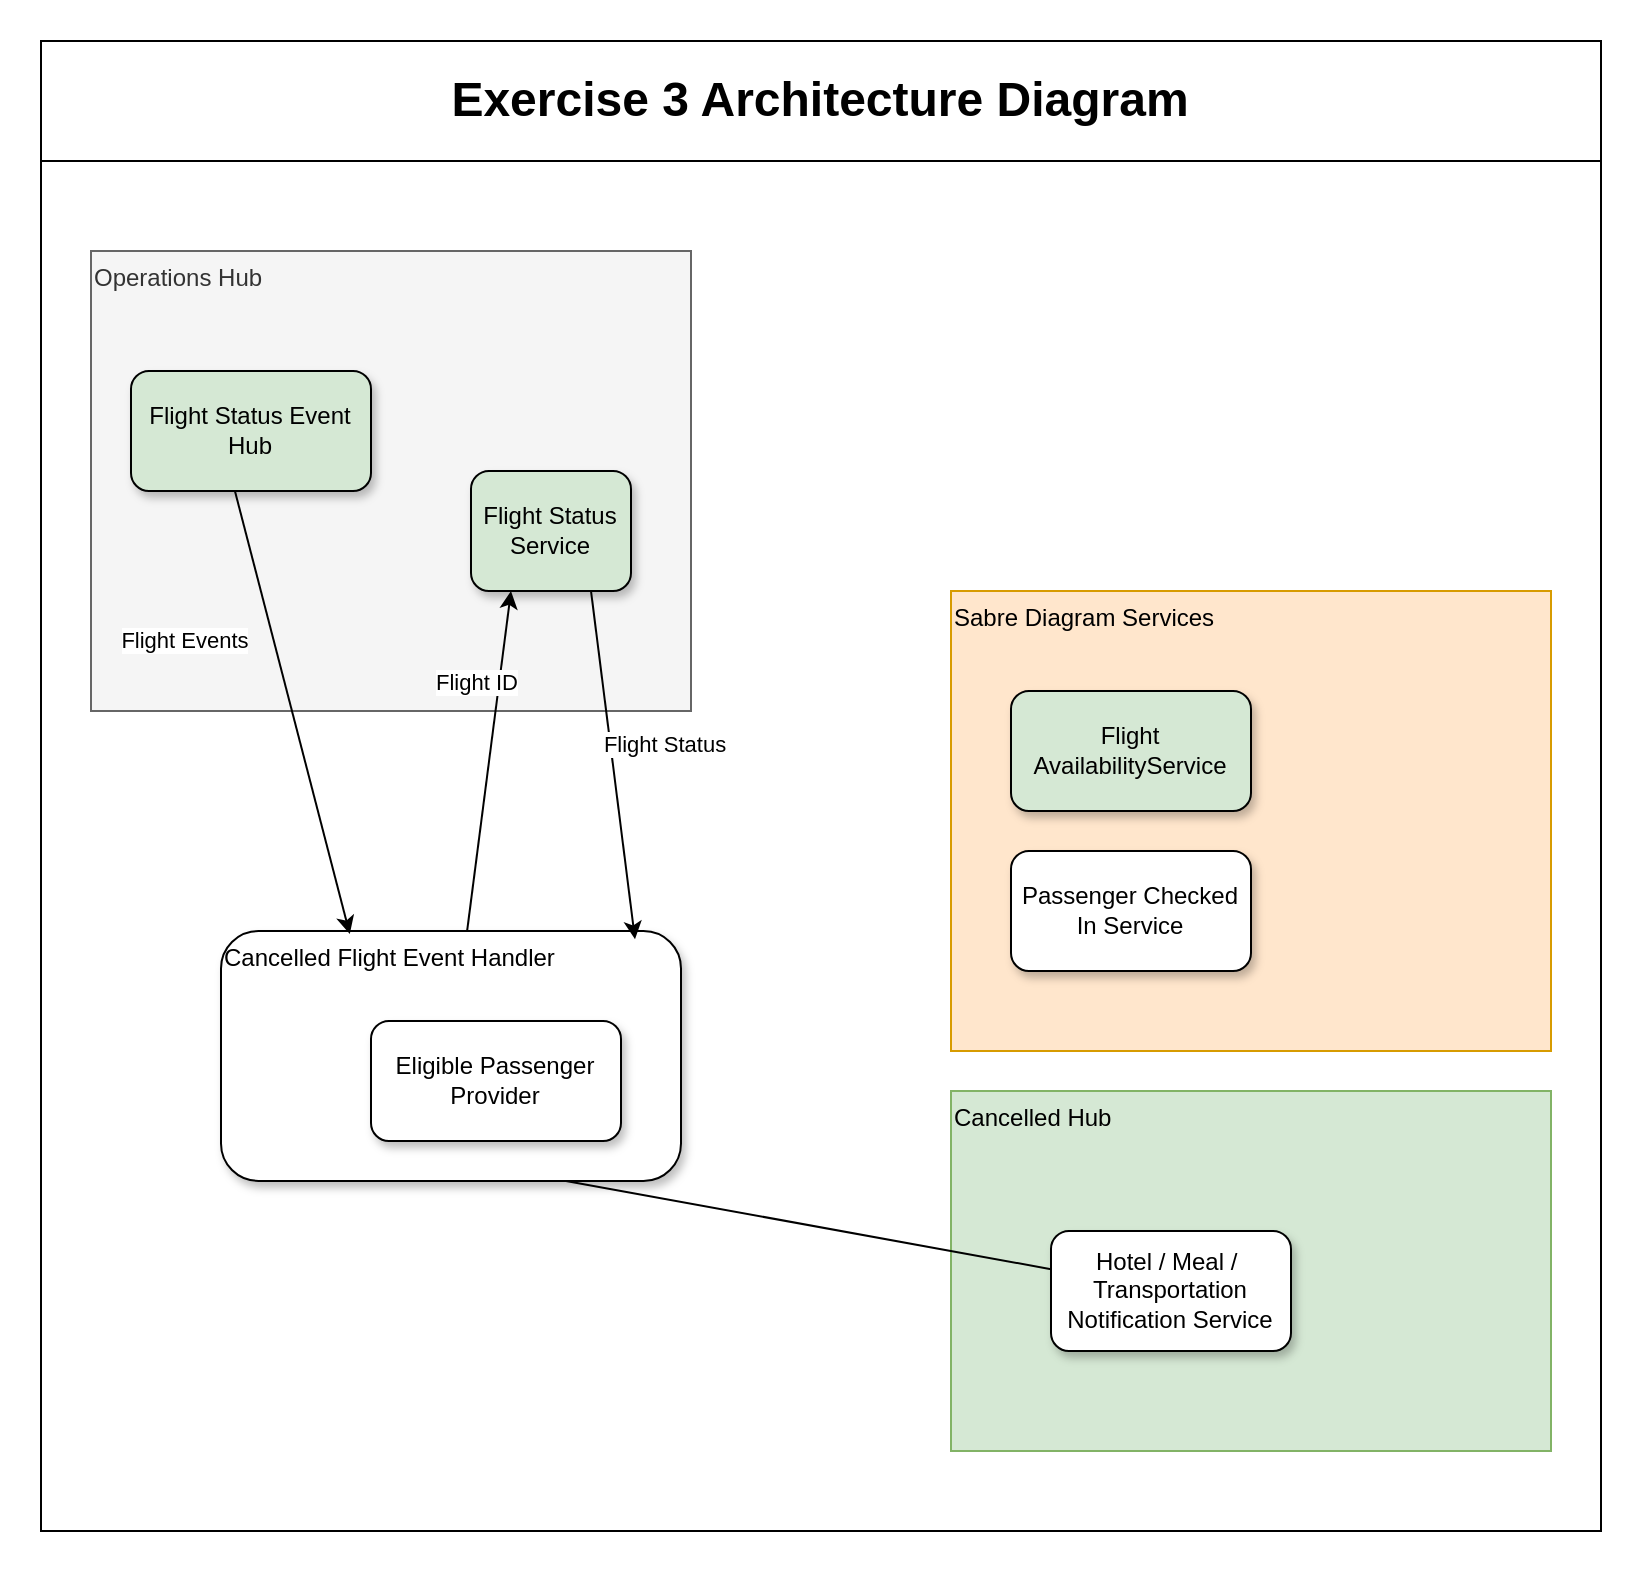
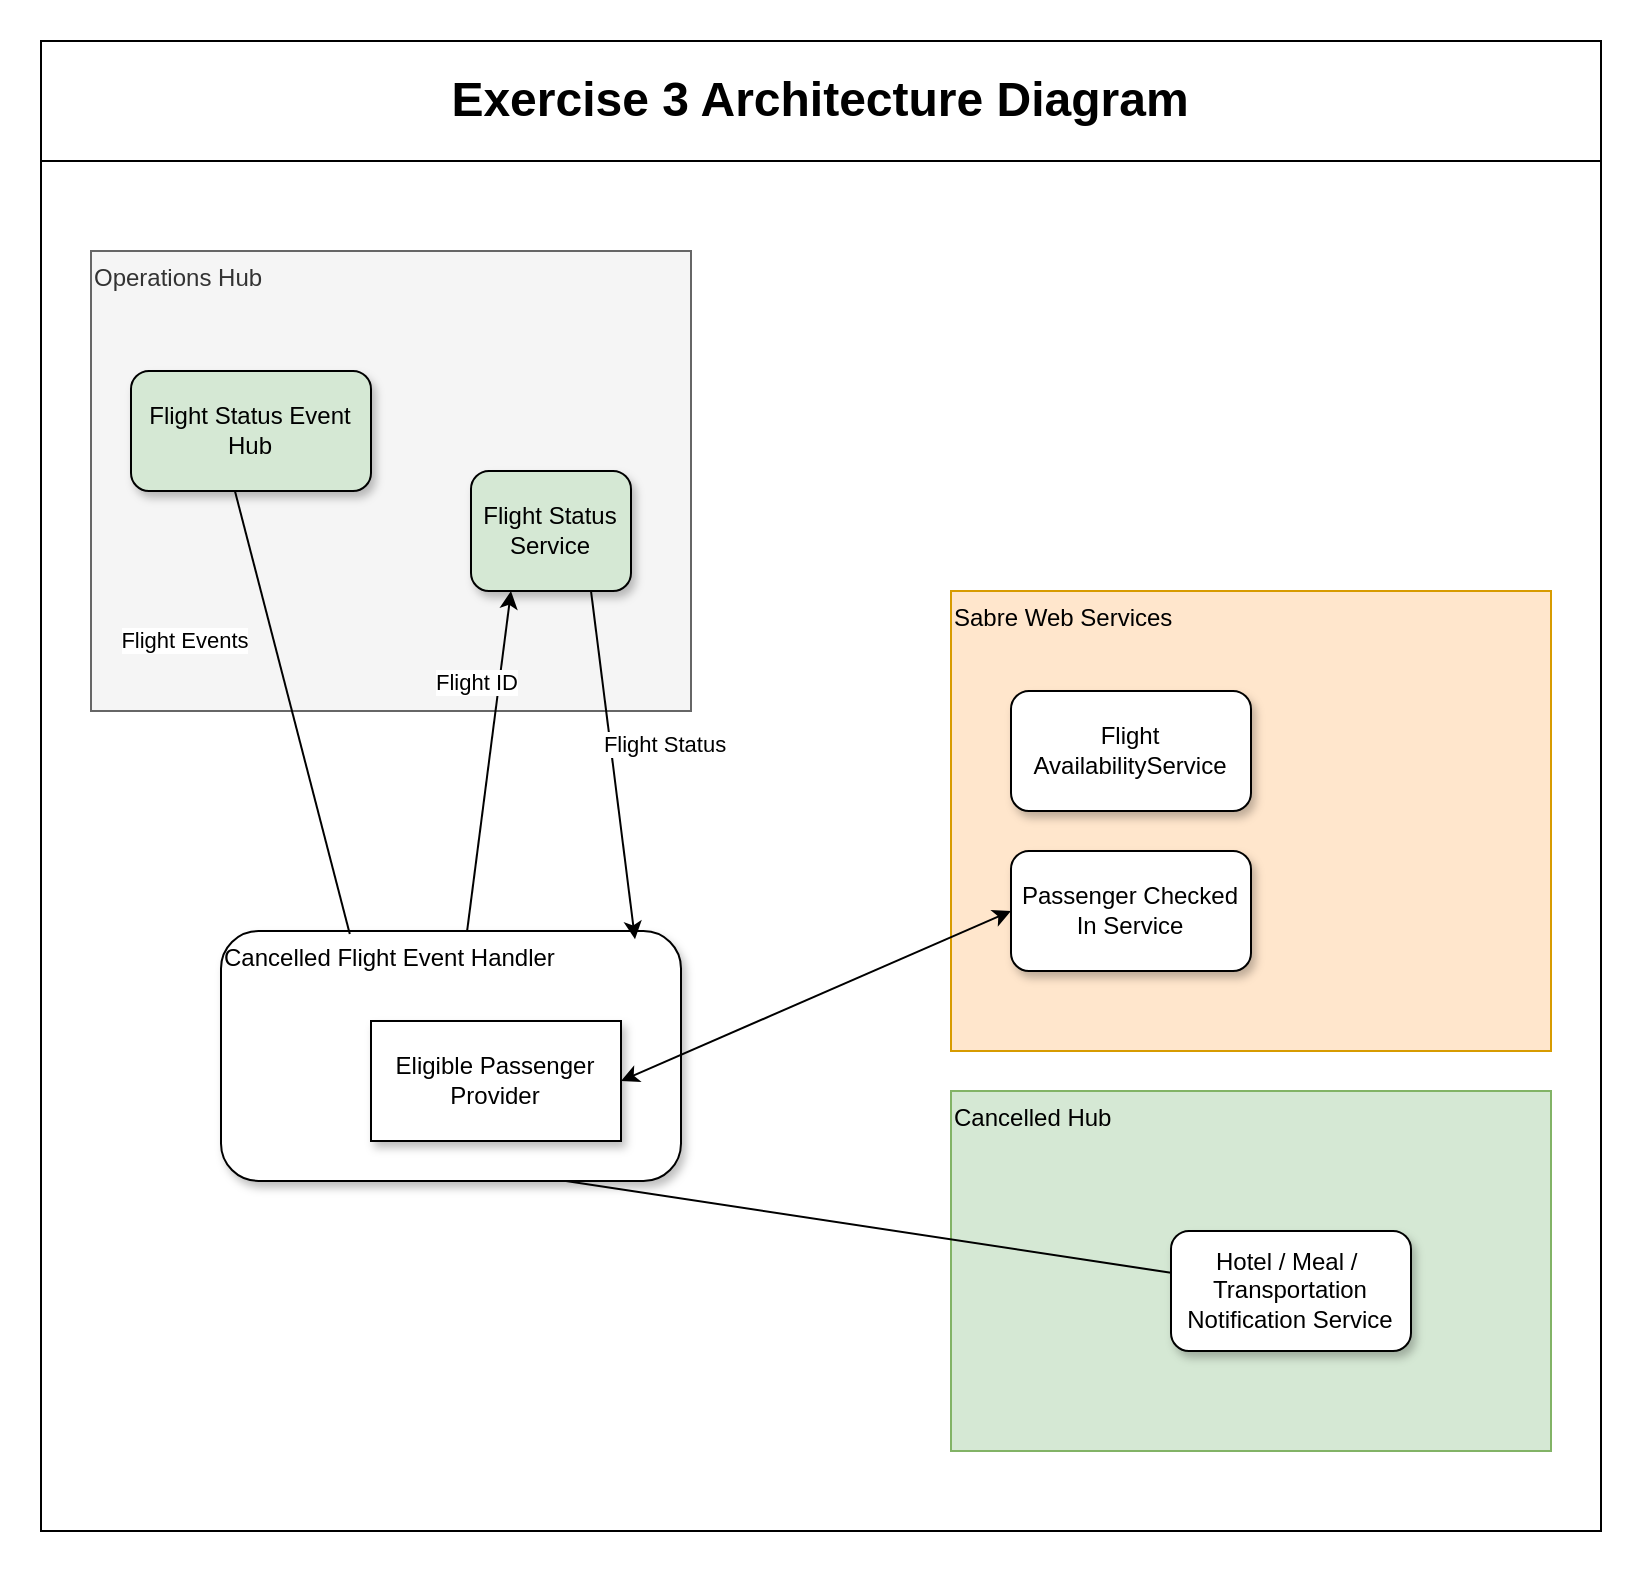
  <mxCell id="0" />
  <mxCell id="1" parent="0" />
  <mxCell id="2" value="" style="rounded=0;whiteSpace=wrap;html=1;fillColor=none;verticalAlign=top;align=left;" vertex="1" parent="1"><mxGeometry x="20" y="80" width="780" height="685" as="geometry" /></mxCell>
  <mxCell id="3" value="Cancelled Hub" style="rounded=0;whiteSpace=wrap;html=1;verticalAlign=top;align=left;fillColor=#d5e8d4;strokeColor=#82b366;" vertex="1" parent="1"><mxGeometry x="475" y="545" width="300" height="180" as="geometry" /></mxCell>
  <mxCell id="4" value="Operations Hub" style="rounded=0;whiteSpace=wrap;html=1;verticalAlign=top;align=left;fillColor=#f5f5f5;strokeColor=#666666;fontColor=#333333;" vertex="1" parent="1"><mxGeometry x="45" y="125" width="300" height="230" as="geometry" /></mxCell>
- <mxCell id="5" value="Sabre Diagram Services" style="rounded=0;whiteSpace=wrap;html=1;verticalAlign=top;align=left;fillColor=#ffe6cc;strokeColor=#d79b00;" vertex="1" parent="1"><mxGeometry x="475" y="295" width="300" height="230" as="geometry" /></mxCell>
+ <mxCell id="5" value="Sabre Web Services" style="rounded=0;whiteSpace=wrap;html=1;verticalAlign=top;align=left;fillColor=#ffe6cc;strokeColor=#d79b00;" vertex="1" parent="1"><mxGeometry x="475" y="295" width="300" height="230" as="geometry" /></mxCell>
  <mxCell id="6" value="Flight Status Service" style="rounded=1;whiteSpace=wrap;html=1;shadow=1;fillColor=#d5e8d4;" vertex="1" parent="1"><mxGeometry x="235" y="235" width="80" height="60" as="geometry" /></mxCell>
- <mxCell id="7" value="Hotel / Meal /&amp;nbsp; Transportation &lt;br&gt;Notification Service" style="rounded=1;whiteSpace=wrap;html=1;shadow=1;" vertex="1" parent="1"><mxGeometry x="525" y="615" width="120" height="60" as="geometry" /></mxCell>
+ <mxCell id="7" value="Hotel / Meal /&amp;nbsp; Transportation &lt;br&gt;Notification Service" style="rounded=1;whiteSpace=wrap;html=1;shadow=1;" vertex="1" parent="1"><mxGeometry x="585" y="615" width="120" height="60" as="geometry" /></mxCell>
  <mxCell id="8" value="Cancelled Flight Event Handler" style="rounded=1;whiteSpace=wrap;html=1;shadow=1;verticalAlign=top;align=left;" vertex="1" parent="1"><mxGeometry x="110" y="465" width="230" height="125" as="geometry" /></mxCell>
- <mxCell id="9" value="Eligible Passenger Provider" style="rounded=1;whiteSpace=wrap;html=1;shadow=1;" vertex="1" parent="1"><mxGeometry x="185" y="510" width="125" height="60" as="geometry" /></mxCell>
+ <mxCell id="9" value="Eligible Passenger Provider" style="whiteSpace=wrap;html=1;shadow=1;rounded=0;" vertex="1" parent="1"><mxGeometry x="185" y="510" width="125" height="60" as="geometry" /></mxCell>
  <mxCell id="10" value="" style="endArrow=none;html=1;rounded=0;exitX=0.75;exitY=1;exitDx=0;exitDy=0;" edge="1" parent="1" source="8" target="7"><mxGeometry width="50" height="50" relative="1" as="geometry"><mxPoint x="505" y="925" as="sourcePoint" /><mxPoint x="555" y="875" as="targetPoint" /></mxGeometry></mxCell>
- <mxCell id="12" value="Flight Events" style="endArrow=classic;html=1;rounded=0;entryX=0.28;entryY=0.012;entryDx=0;entryDy=0;entryPerimeter=0;exitX=0.433;exitY=1;exitDx=0;exitDy=0;exitPerimeter=0;" edge="1" parent="1" source="13" target="8"><mxGeometry x="-0.42" y="-43" width="50" height="50" relative="1" as="geometry"><mxPoint x="105" y="415" as="sourcePoint" /><mxPoint x="365" y="495" as="targetPoint" /><mxPoint as="offset" /></mxGeometry></mxCell>
+ <mxCell id="11" value="" style="endArrow=classic;startArrow=classic;html=1;rounded=0;entryX=1;entryY=0.5;entryDx=0;entryDy=0;exitX=0;exitY=0.5;exitDx=0;exitDy=0;" edge="1" parent="1" source="19" target="9"><mxGeometry width="50" height="50" relative="1" as="geometry"><mxPoint x="121.25" y="795" as="sourcePoint" /><mxPoint x="225" y="795" as="targetPoint" /></mxGeometry></mxCell>
+ <mxCell id="12" value="Flight Events" style="endArrow=none;html=1;rounded=0;entryX=0.28;entryY=0.012;entryDx=0;entryDy=0;entryPerimeter=0;exitX=0.433;exitY=1;exitDx=0;exitDy=0;exitPerimeter=0;" edge="1" parent="1" source="13" target="8"><mxGeometry x="-0.42" y="-43" width="50" height="50" relative="1" as="geometry"><mxPoint x="105" y="415" as="sourcePoint" /><mxPoint x="365" y="495" as="targetPoint" /><mxPoint as="offset" /></mxGeometry></mxCell>
  <mxCell id="13" value="&lt;p&gt;Flight Status Event Hub&lt;/p&gt;" style="rounded=1;whiteSpace=wrap;html=1;shadow=1;fillColor=#d5e8d4;" vertex="1" parent="1"><mxGeometry x="65" y="185" width="120" height="60" as="geometry" /></mxCell>
  <mxCell id="14" value="" style="endArrow=classic;html=1;rounded=0;entryX=0.25;entryY=1;entryDx=0;entryDy=0;" edge="1" parent="1" source="8" target="6"><mxGeometry width="50" height="50" relative="1" as="geometry"><mxPoint x="375" y="515" as="sourcePoint" /><mxPoint x="425" y="465" as="targetPoint" /></mxGeometry></mxCell>
  <mxCell id="15" value="Flight ID" style="edgeLabel;html=1;align=center;verticalAlign=middle;resizable=0;points=[];" connectable="0" vertex="1" parent="14"><mxGeometry x="0.147" y="-1" relative="1" as="geometry"><mxPoint x="-9" y="-27" as="offset" /></mxGeometry></mxCell>
  <mxCell id="16" value="" style="endArrow=classic;html=1;rounded=0;exitX=0.75;exitY=1;exitDx=0;exitDy=0;entryX=0.9;entryY=0.033;entryDx=0;entryDy=0;entryPerimeter=0;" edge="1" parent="1" source="6" target="8"><mxGeometry width="50" height="50" relative="1" as="geometry"><mxPoint x="375" y="515" as="sourcePoint" /><mxPoint x="275" y="475" as="targetPoint" /></mxGeometry></mxCell>
  <mxCell id="17" value="Flight Status" style="edgeLabel;html=1;align=center;verticalAlign=middle;resizable=0;points=[];" connectable="0" vertex="1" parent="16"><mxGeometry x="-0.107" y="4" relative="1" as="geometry"><mxPoint x="23" as="offset" /></mxGeometry></mxCell>
- <mxCell id="18" value="Flight AvailabilityService" style="rounded=1;whiteSpace=wrap;html=1;shadow=1;fillColor=#d5e8d4;" vertex="1" parent="1"><mxGeometry x="505" y="345" width="120" height="60" as="geometry" /></mxCell>
+ <mxCell id="18" value="Flight AvailabilityService" style="rounded=1;whiteSpace=wrap;html=1;shadow=1;" vertex="1" parent="1"><mxGeometry x="505" y="345" width="120" height="60" as="geometry" /></mxCell>
  <mxCell id="19" value="Passenger Checked In Service" style="rounded=1;whiteSpace=wrap;html=1;shadow=1;" vertex="1" parent="1"><mxGeometry x="505" y="425" width="120" height="60" as="geometry" /></mxCell>
  <mxCell id="20" value="&lt;h1&gt;Exercise 3 Architecture Diagram&lt;/h1&gt;" style="rounded=0;whiteSpace=wrap;html=1;" vertex="1" parent="1"><mxGeometry x="20" y="20" width="780" height="60" as="geometry" /></mxCell>
